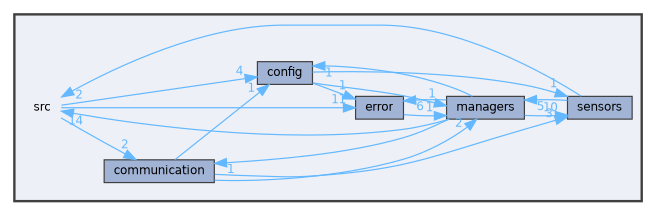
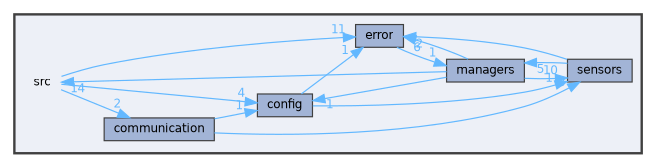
  digraph {
    compound=true
    rankdir=LR
    node [fontname=Helvetica fontsize=10 shape=box color=grey25 fillcolor="#a2b4d6" style=filled]
    edge [color=steelblue1 fontcolor=steelblue1 fontname=Helvetica fontsize=10 headlabel=1 labeldistance=1.5 labelfontname=Helvetica labelfontsize=10]
    n1 [height=0.2 label=src shape=plaintext width=0.4 color="" fillcolor="" style=""]
    n2 [height=0.2 label=communication width=0.4]
    n3 [height=0.2 label=config width=0.4]
    n4 [height=0.2 label=error width=0.4]
    n5 [height=0.2 label=managers width=0.4]
    n6 [height=0.2 label=sensors width=0.4]
    subgraph cluster_1 {
      bgcolor="#edf0f7"
      fontname=Helvetica
      fontsize=10
      pencolor=grey25
      style="filled,bold"
      n1
      n2
      n3
      n4
      n5
      n6
    }
    n1 -> n2 [headlabel=2]
    n1 -> n3 [headlabel=4]
    n1 -> n4 [headlabel=11]
    n2 -> n3
-   n2 -> n5 [headlabel=2]
    n2 -> n6 [headlabel=3]
    n3 -> n4
-   n3 -> n5
    n3 -> n6
    n4 -> n5
    n5 -> n1 [headlabel=14]
-   n5 -> n2
    n5 -> n3
    n5 -> n4 [headlabel=6]
    n5 -> n6 [headlabel=10]
-   n6 -> n1 [headlabel=2]
+   n6 -> n4 [headlabel=2]
    n6 -> n5 [headlabel=5]
  }
